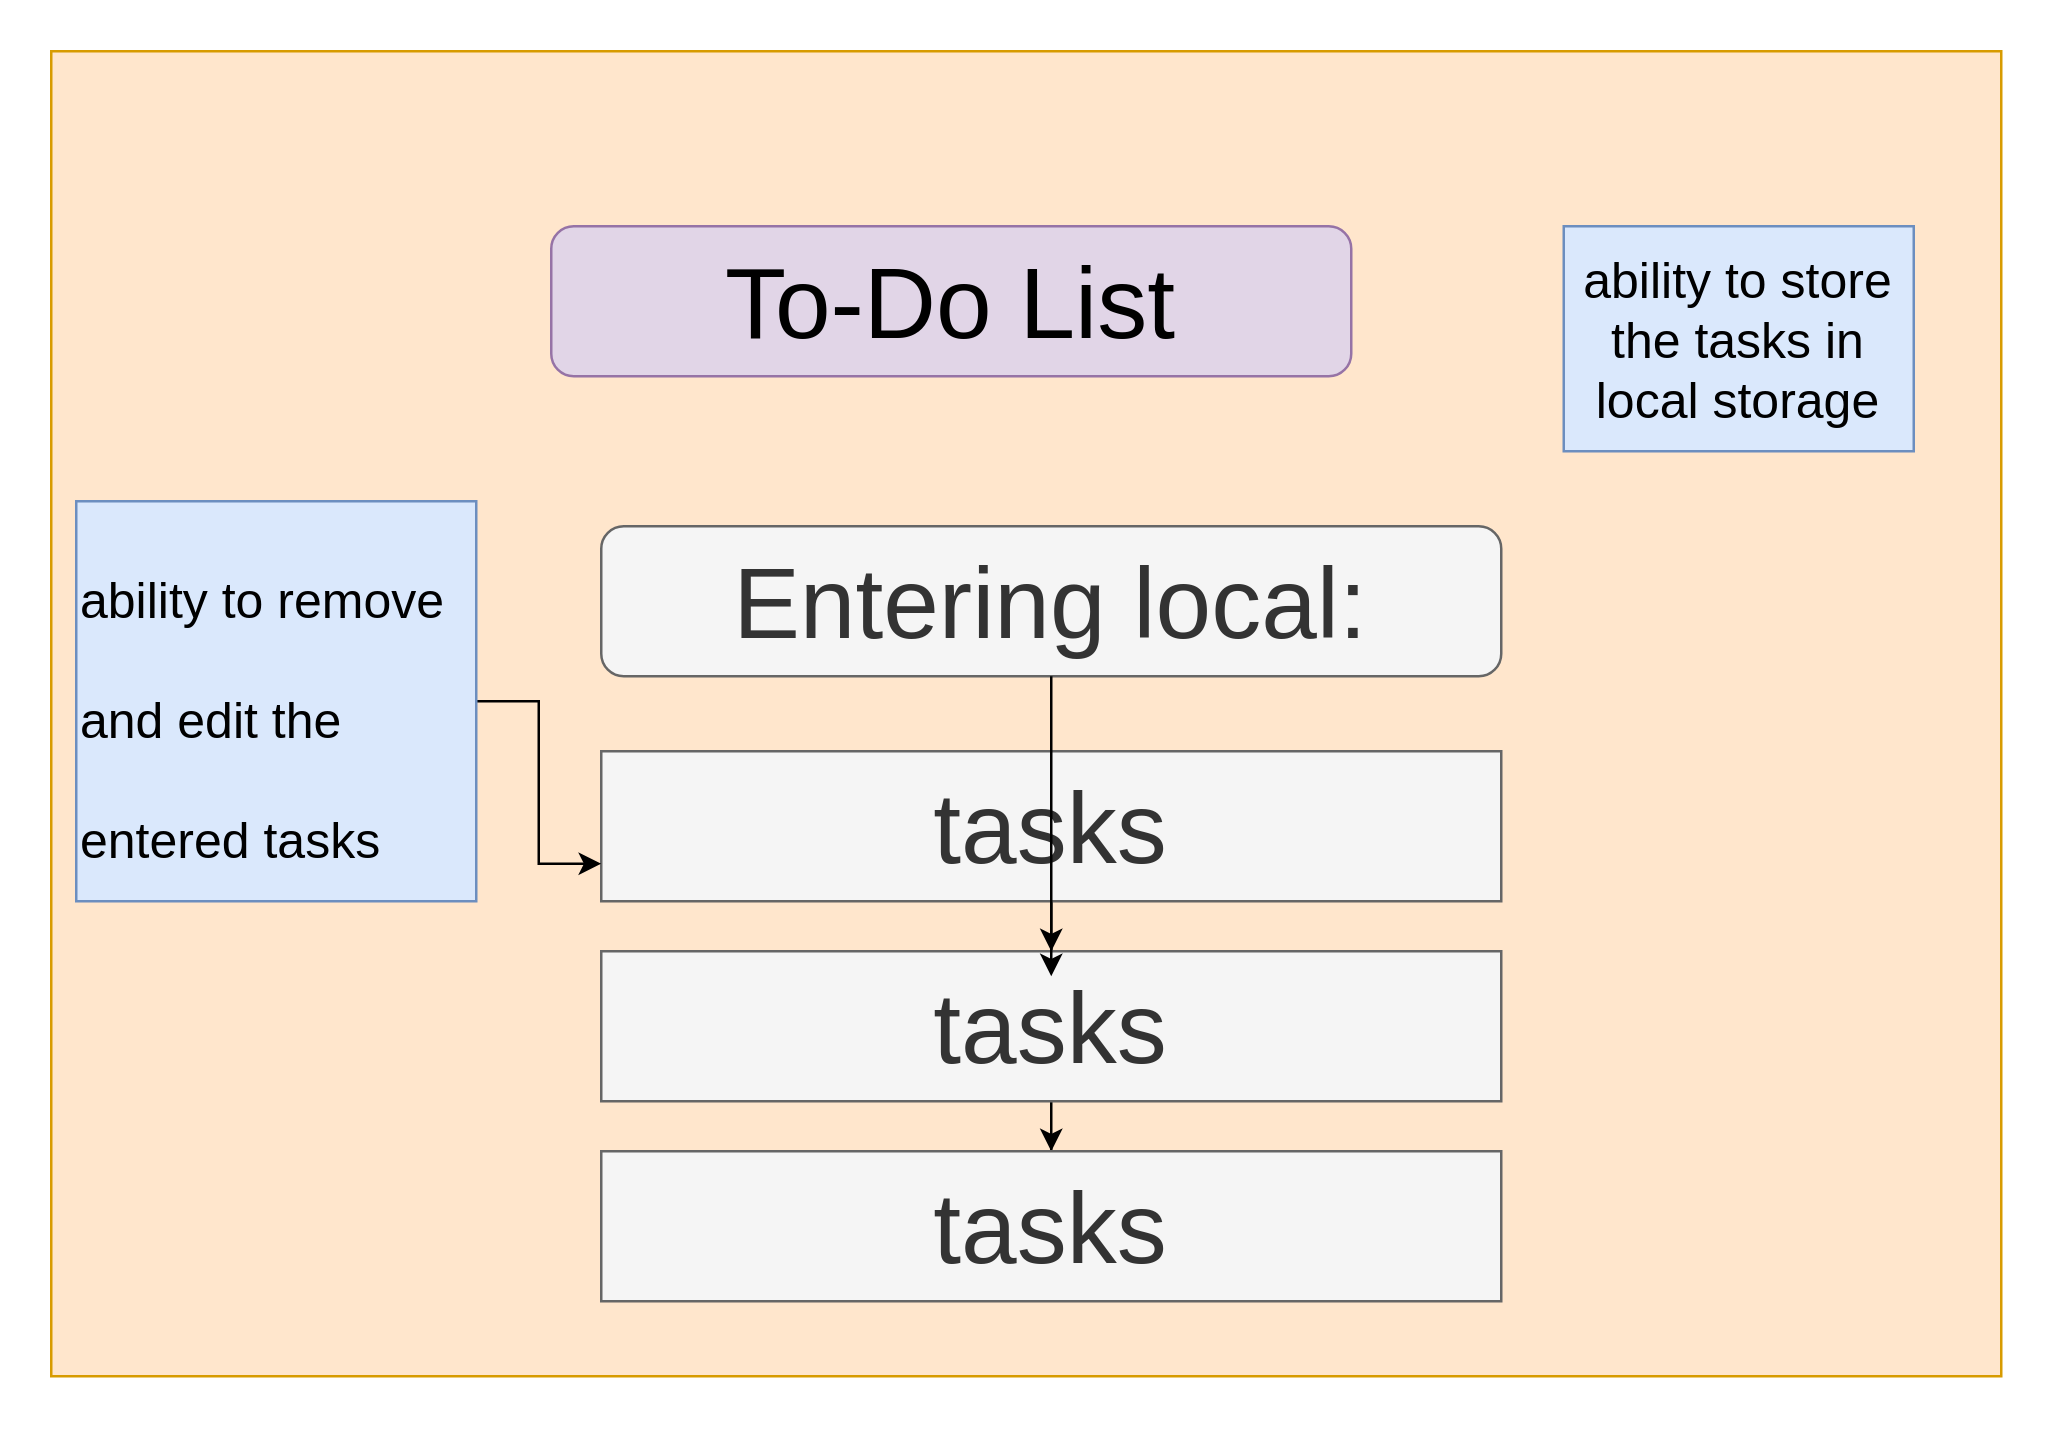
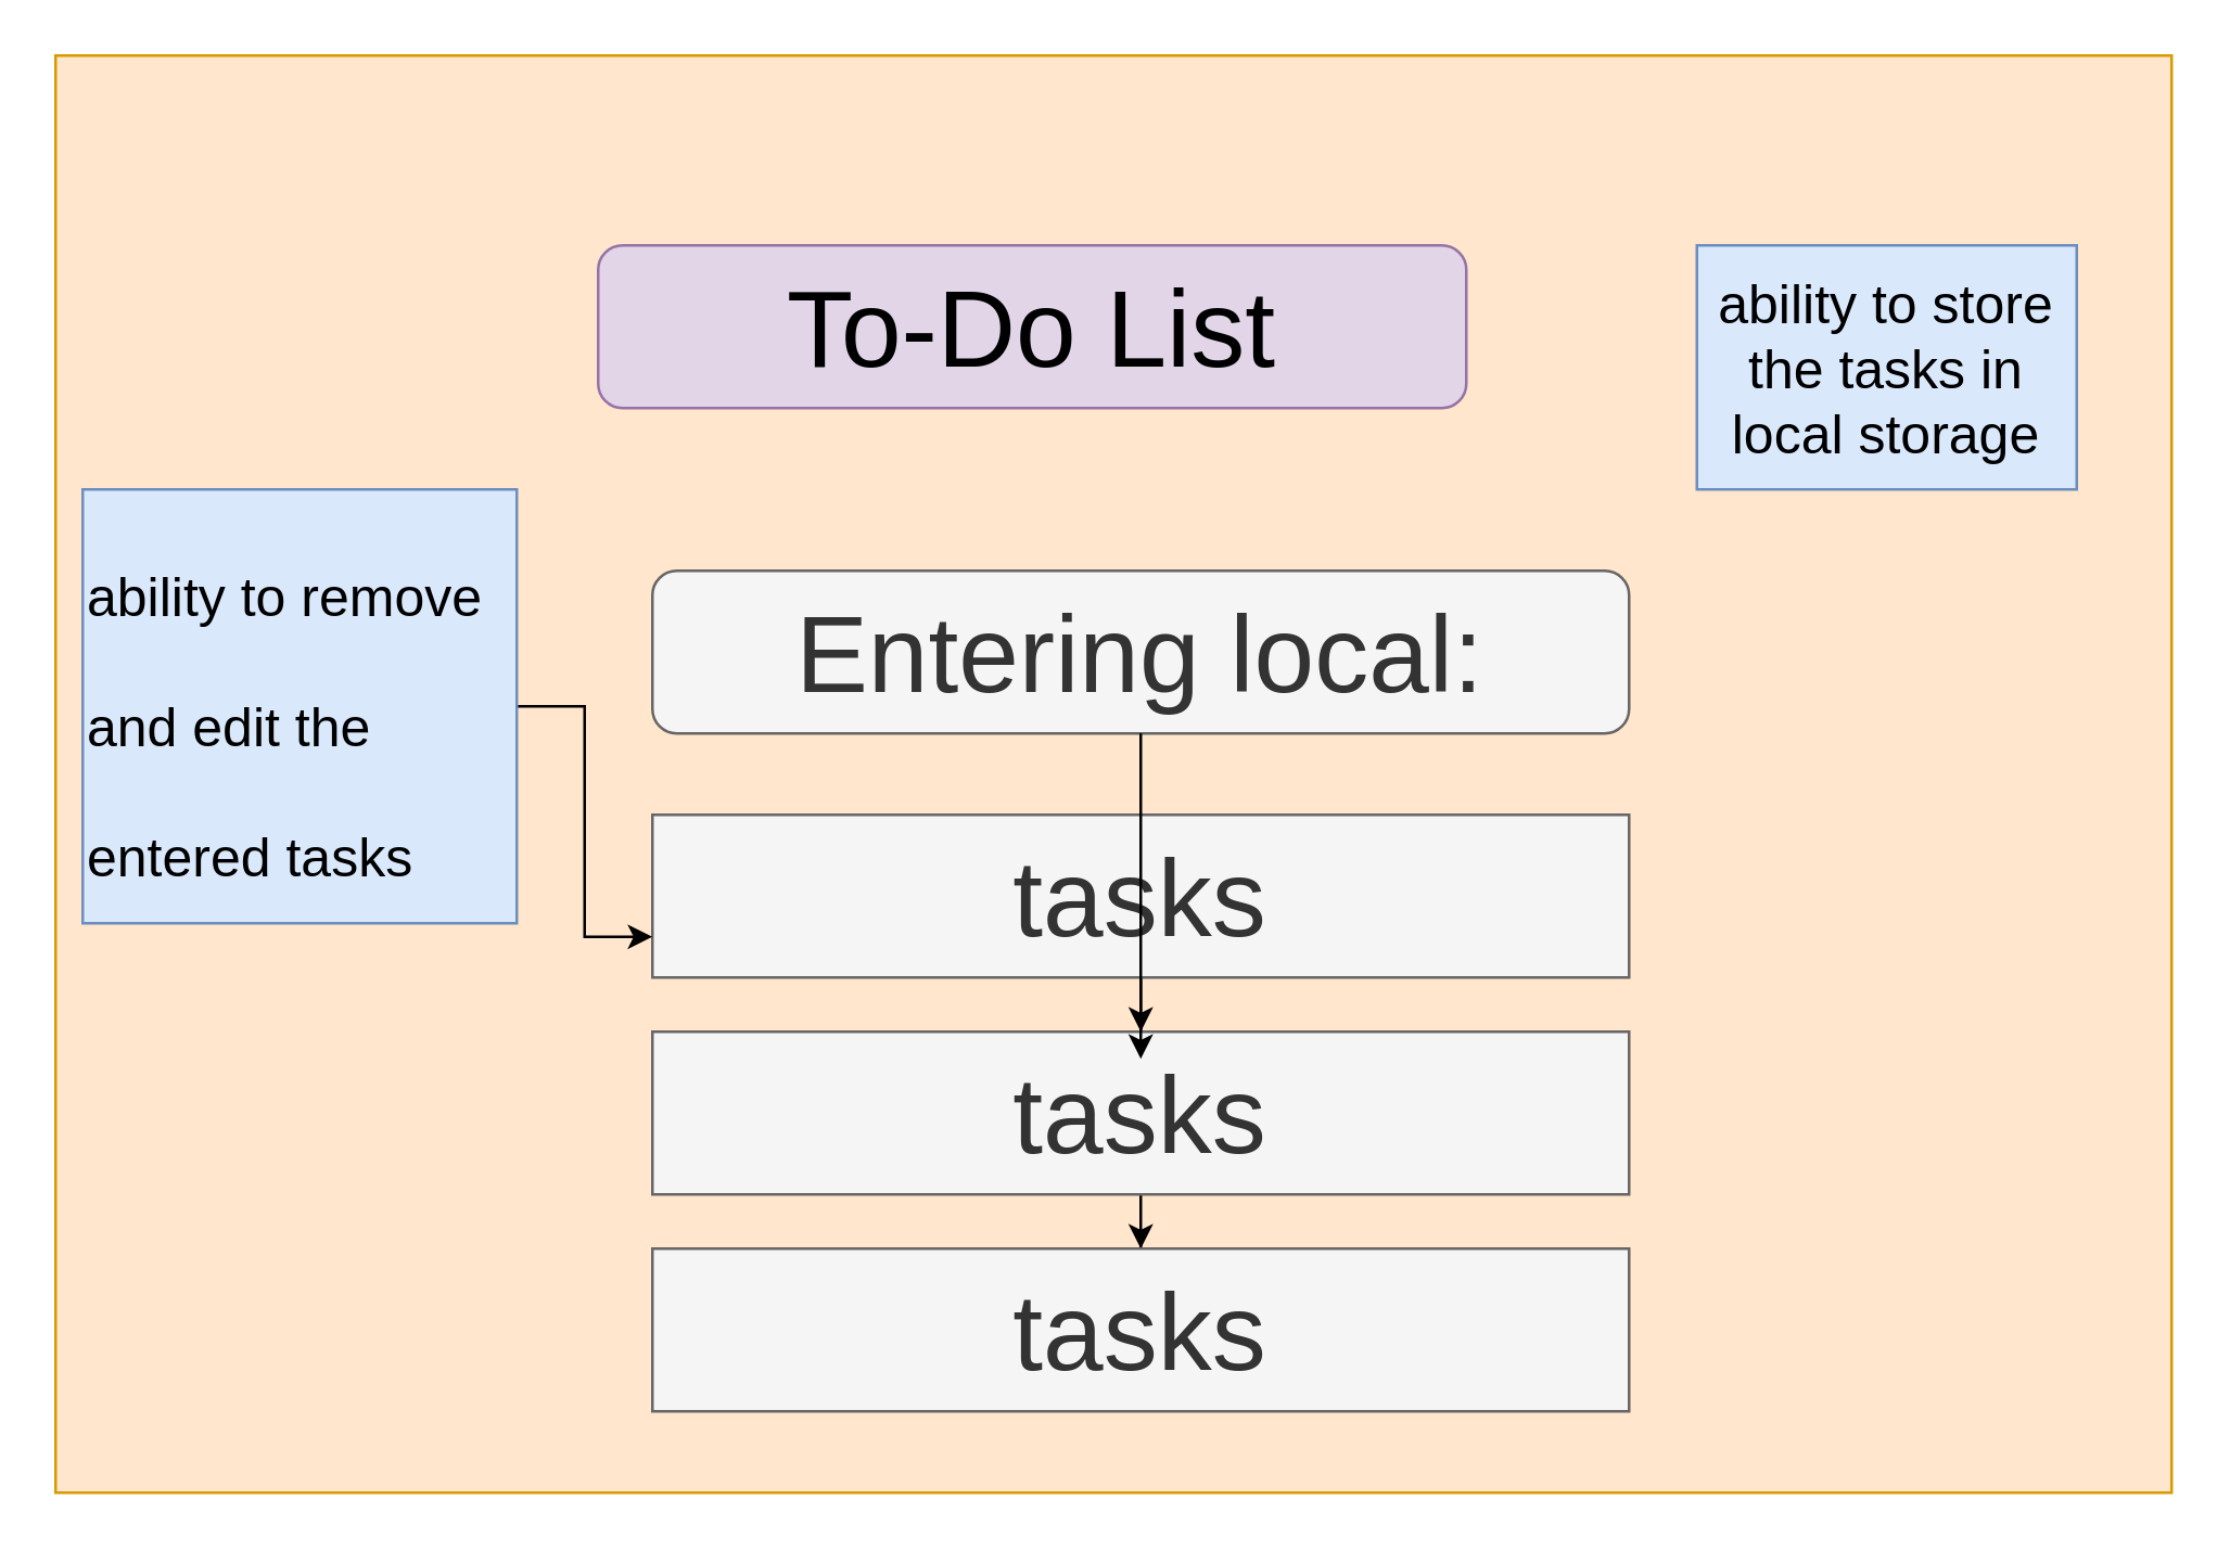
  <mxCell id="0" />
  <mxCell id="1" parent="0" />
  <mxCell id="2" value="" style="rounded=0;whiteSpace=wrap;html=1;fillColor=#ffe6cc;strokeColor=#d79b00;" vertex="1" parent="1"><mxGeometry x="20" y="20" width="780" height="530" as="geometry" /></mxCell>
  <mxCell id="3" value="&lt;font style=&quot;font-size: 40px&quot;&gt;To-Do List&lt;/font&gt;" style="rounded=1;whiteSpace=wrap;html=1;fillColor=#e1d5e7;strokeColor=#9673a6;" vertex="1" parent="1"><mxGeometry x="220" y="90" width="320" height="60" as="geometry" /></mxCell>
  <mxCell id="4" value="" style="edgeStyle=orthogonalEdgeStyle;rounded=0;orthogonalLoop=1;jettySize=auto;html=1;fontSize=40;" edge="1" parent="1" source="5" target="7"><mxGeometry relative="1" as="geometry" /></mxCell>
  <mxCell id="5" value="tasks" style="rounded=0;whiteSpace=wrap;html=1;fontSize=40;fillColor=#f5f5f5;fontColor=#333333;strokeColor=#666666;" vertex="1" parent="1"><mxGeometry x="240" y="300" width="360" height="60" as="geometry" /></mxCell>
  <mxCell id="6" value="" style="edgeStyle=orthogonalEdgeStyle;rounded=0;orthogonalLoop=1;jettySize=auto;html=1;fontSize=40;" edge="1" parent="1" source="7" target="8"><mxGeometry relative="1" as="geometry" /></mxCell>
  <mxCell id="7" value="tasks" style="rounded=0;whiteSpace=wrap;html=1;fontSize=40;fillColor=#f5f5f5;fontColor=#333333;strokeColor=#666666;" vertex="1" parent="1"><mxGeometry x="240" y="380" width="360" height="60" as="geometry" /></mxCell>
  <mxCell id="8" value="tasks" style="rounded=0;whiteSpace=wrap;html=1;fontSize=40;fillColor=#f5f5f5;fontColor=#333333;strokeColor=#666666;" vertex="1" parent="1"><mxGeometry x="240" y="460" width="360" height="60" as="geometry" /></mxCell>
  <mxCell id="9" value="Entering local:" style="rounded=1;whiteSpace=wrap;html=1;fontSize=40;fillColor=#f5f5f5;strokeColor=#666666;fontColor=#333333;" vertex="1" parent="1"><mxGeometry x="240" y="210" width="360" height="60" as="geometry" /></mxCell>
  <mxCell id="10" value="" style="endArrow=classic;html=1;rounded=0;fontSize=40;exitX=0.5;exitY=1;exitDx=0;exitDy=0;" edge="1" parent="1" source="9"><mxGeometry width="50" height="50" relative="1" as="geometry"><mxPoint x="400" y="260" as="sourcePoint" /><mxPoint x="420" y="390" as="targetPoint" /><Array as="points"><mxPoint x="420" y="300" /><mxPoint x="420" y="390" /></Array></mxGeometry></mxCell>
  <mxCell id="11" style="edgeStyle=orthogonalEdgeStyle;rounded=0;orthogonalLoop=1;jettySize=auto;html=1;entryX=0;entryY=0.75;entryDx=0;entryDy=0;fontSize=40;" edge="1" parent="1" source="12" target="5"><mxGeometry relative="1" as="geometry" /></mxCell>
- <mxCell id="12" value="&lt;font style=&quot;font-size: 20px&quot;&gt;ability to remove and edit the entered tasks&lt;/font&gt;" style="text;html=1;strokeColor=#6c8ebf;fillColor=#dae8fc;align=left;verticalAlign=middle;whiteSpace=wrap;rounded=0;fontSize=40;" vertex="1" parent="1"><mxGeometry x="30" y="200" width="160" height="160" as="geometry" /></mxCell>
+ <mxCell id="12" value="&lt;font style=&quot;font-size: 20px&quot;&gt;ability to remove and edit the entered tasks&lt;/font&gt;" style="text;html=1;strokeColor=#6c8ebf;fillColor=#dae8fc;align=left;verticalAlign=middle;whiteSpace=wrap;rounded=0;fontSize=40;" vertex="1" parent="1"><mxGeometry x="30" y="180" width="160" height="160" as="geometry" /></mxCell>
  <mxCell id="13" value="ability to store the tasks in local storage" style="text;html=1;strokeColor=#6c8ebf;fillColor=#dae8fc;align=center;verticalAlign=middle;whiteSpace=wrap;rounded=0;fontSize=20;" vertex="1" parent="1"><mxGeometry x="625" y="90" width="140" height="90" as="geometry" /></mxCell>
